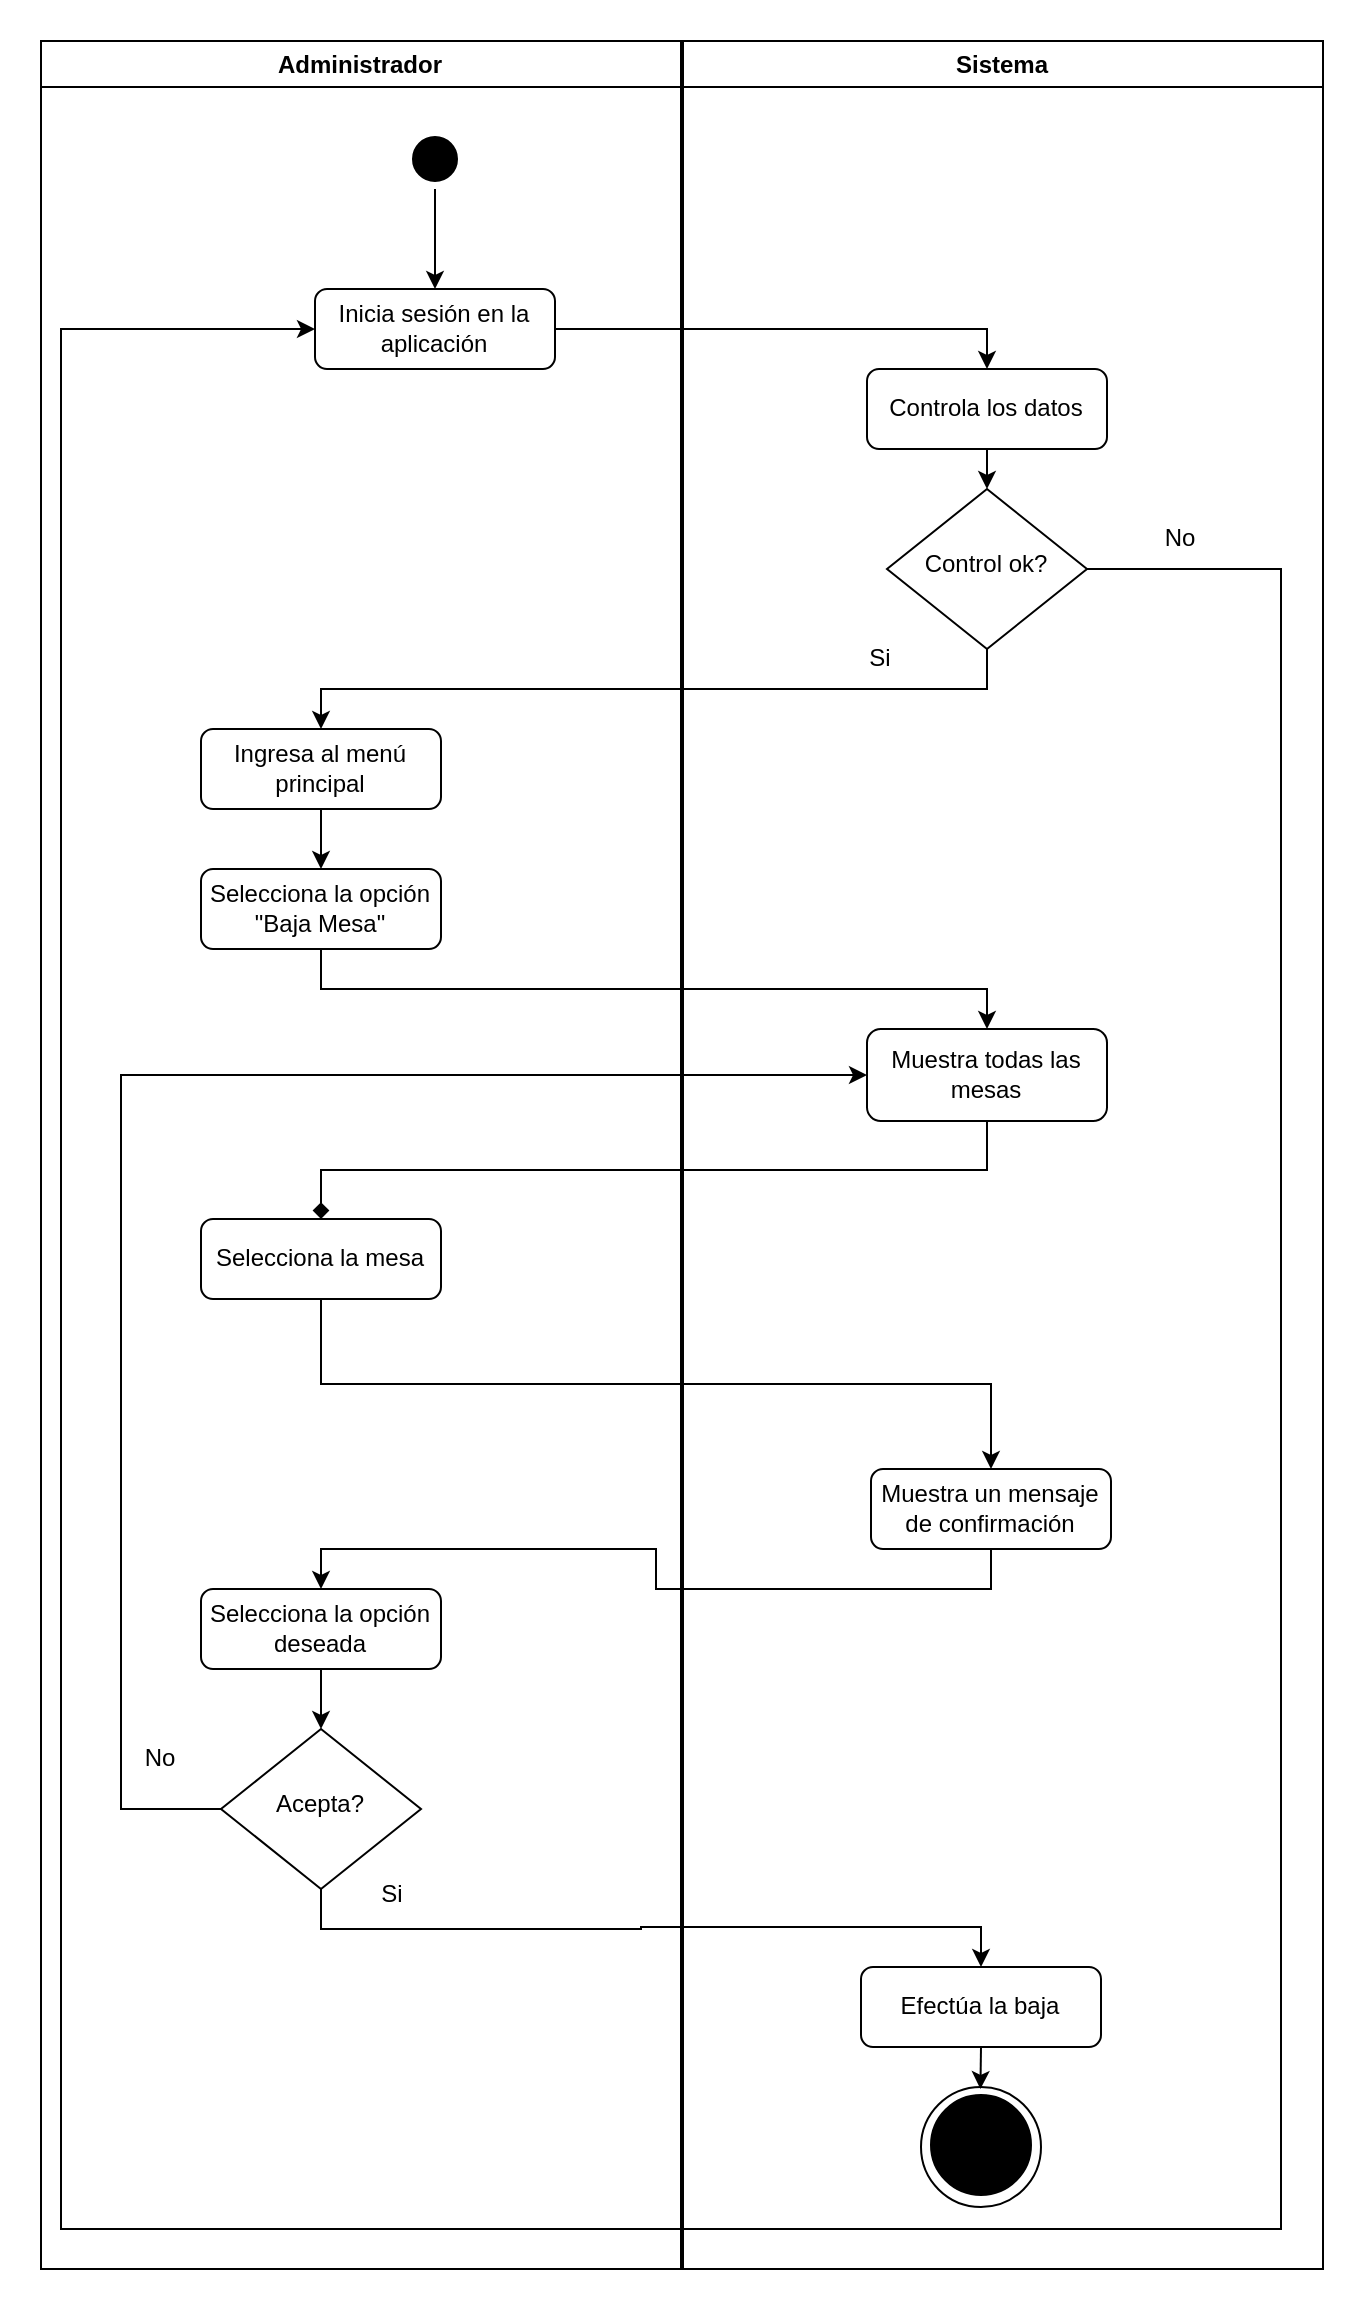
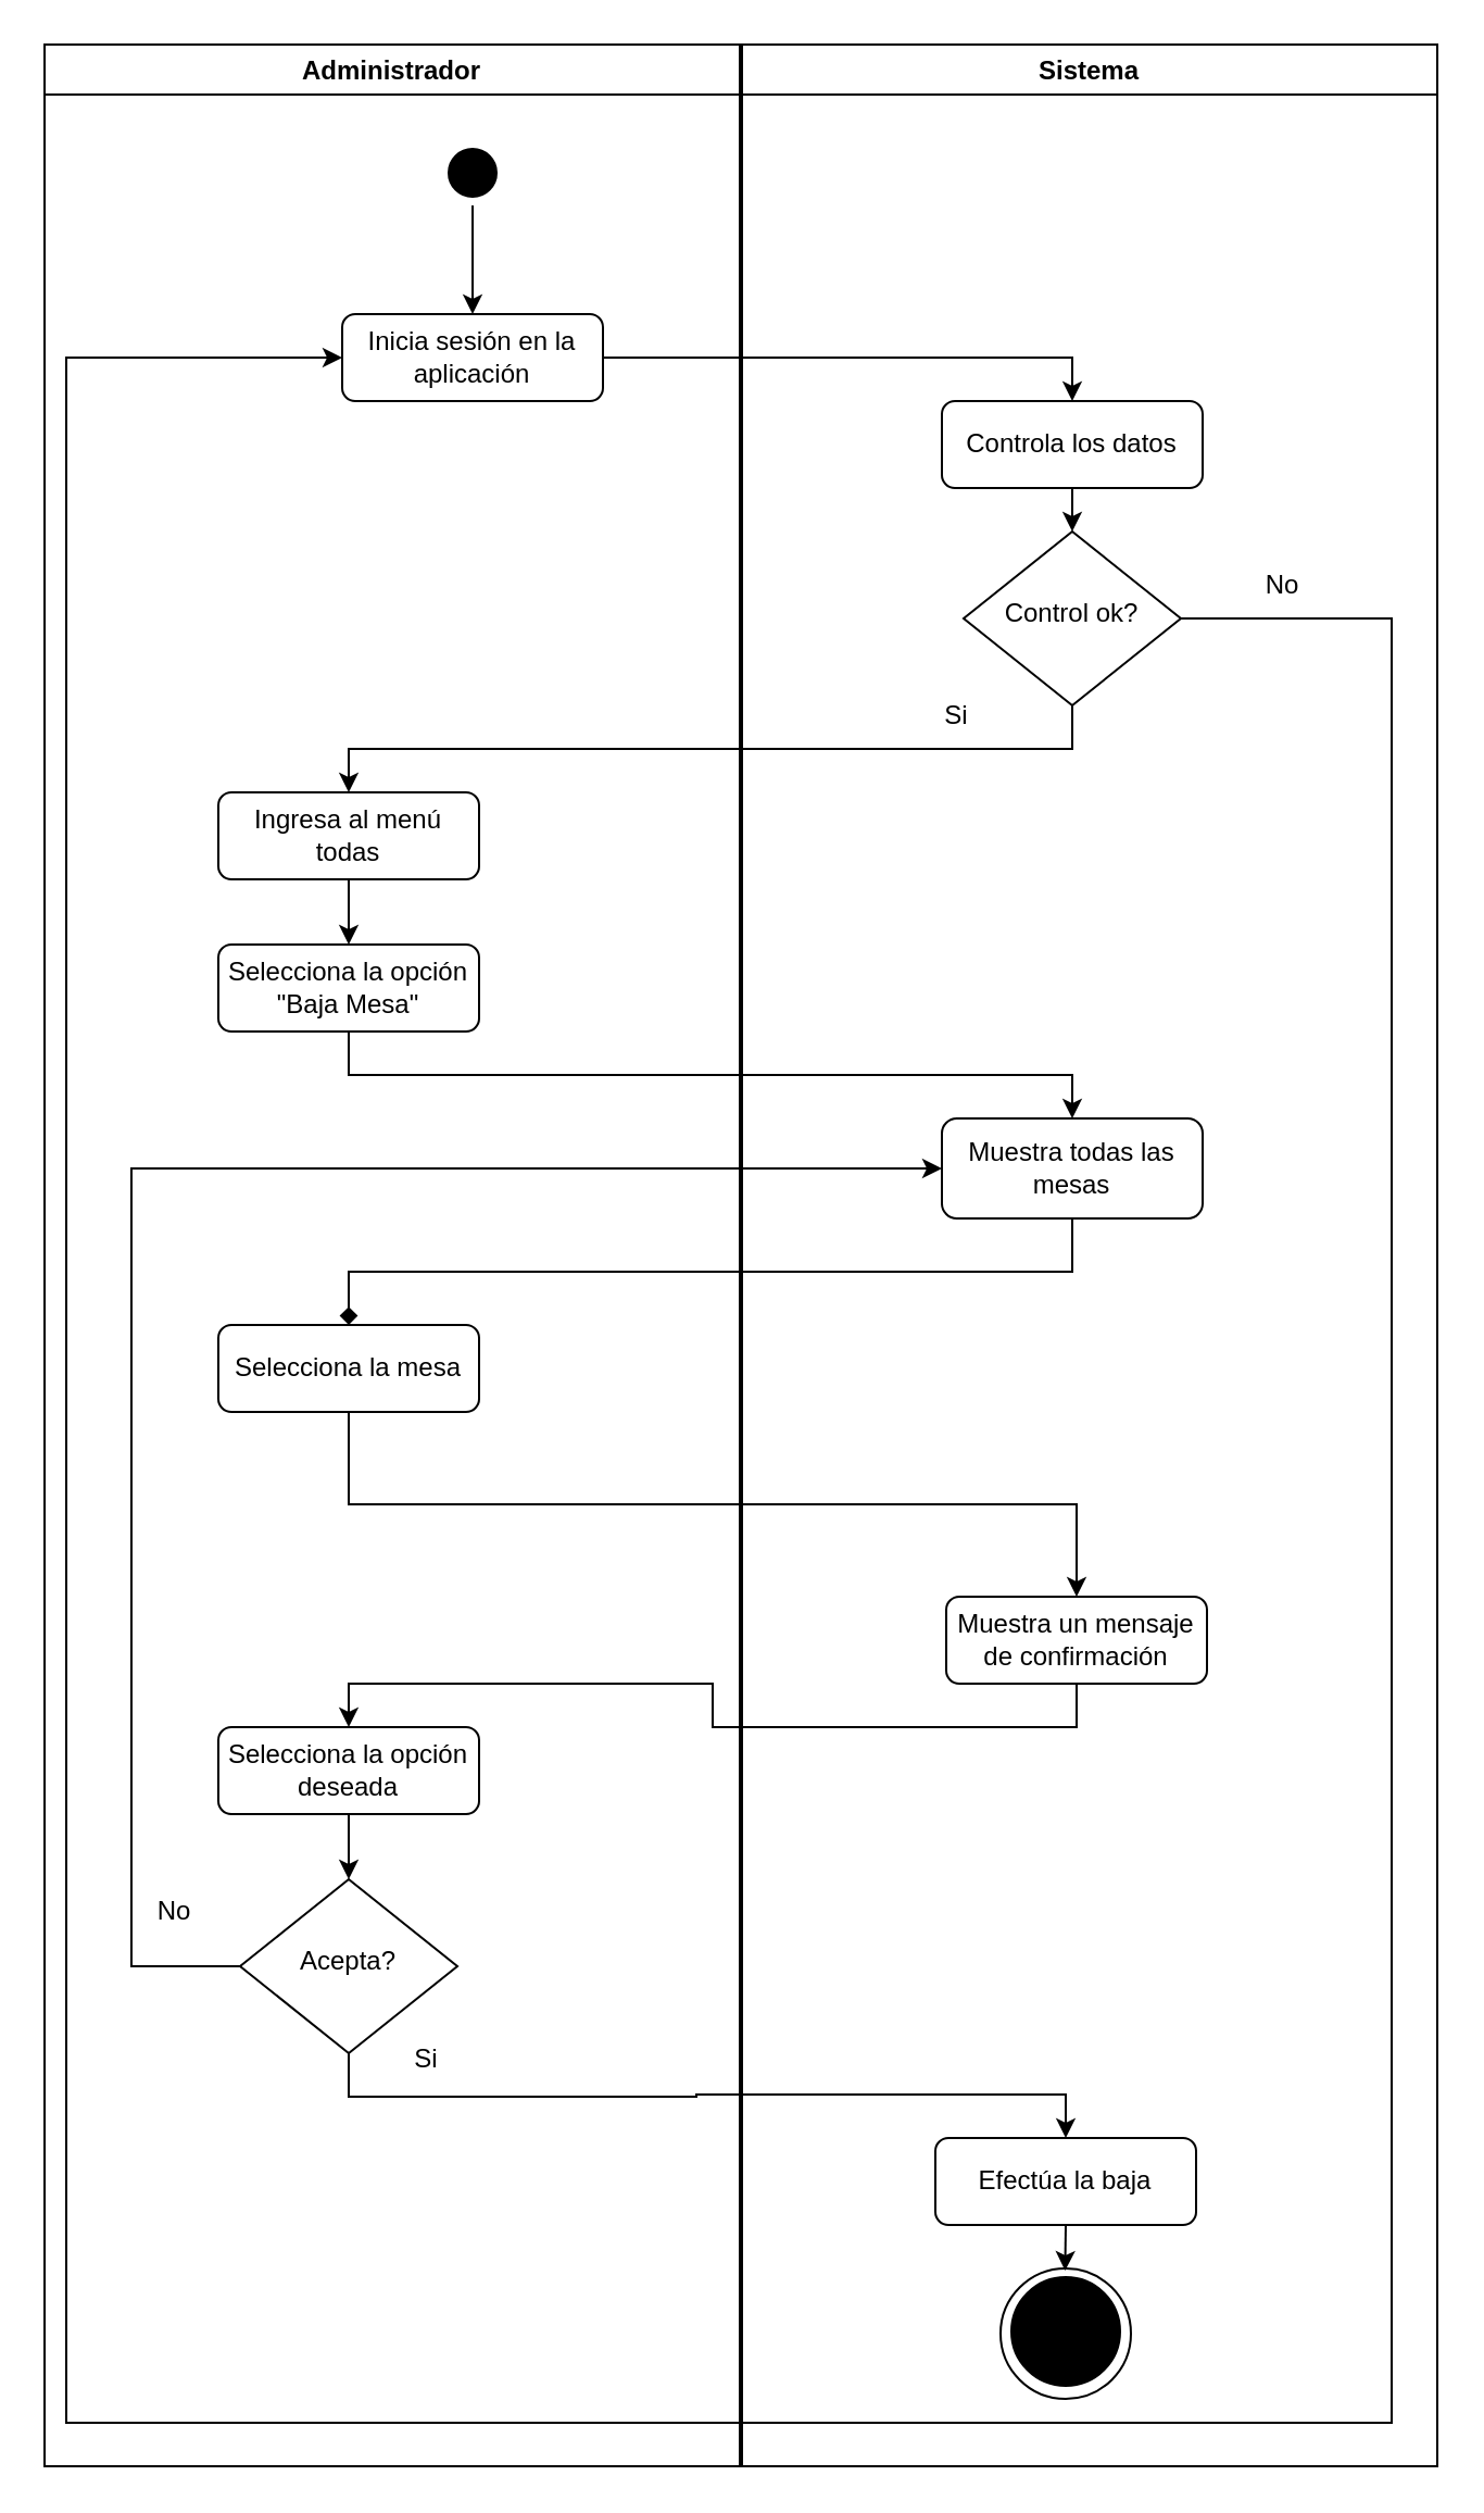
  <mxCell id="0" />
  <mxCell id="1" parent="0" />
  <mxCell id="2" style="edgeStyle=orthogonalEdgeStyle;rounded=0;orthogonalLoop=1;jettySize=auto;html=1;exitX=1;exitY=0.5;exitDx=0;exitDy=0;entryX=0.5;entryY=0;entryDx=0;entryDy=0;" edge="1" parent="1" source="3" target="18"><mxGeometry relative="1" as="geometry" /></mxCell>
  <mxCell id="3" value="Inicia sesión en la aplicación" style="rounded=1;whiteSpace=wrap;html=1;fontSize=12;glass=0;strokeWidth=1;shadow=0;" vertex="1" parent="1"><mxGeometry x="157" y="144" width="120" height="40" as="geometry" /></mxCell>
  <mxCell id="4" style="edgeStyle=orthogonalEdgeStyle;rounded=0;orthogonalLoop=1;jettySize=auto;html=1;exitX=0.5;exitY=1;exitDx=0;exitDy=0;entryX=0.5;entryY=0;entryDx=0;entryDy=0;" edge="1" parent="1" source="6" target="3"><mxGeometry relative="1" as="geometry" /></mxCell>
  <mxCell id="5" value="Administrador" style="swimlane;" vertex="1" parent="1"><mxGeometry y="20" width="320" height="1114" as="geometry" x="20" /></mxCell>
  <mxCell id="6" value="" style="ellipse;html=1;shape=startState;fillColor=#000000;strokeColor=#000000;" vertex="1" parent="5"><mxGeometry x="182" y="44" width="30" height="30" as="geometry" /></mxCell>
- <mxCell id="7" value="Ingresa al menú principal" style="rounded=1;whiteSpace=wrap;html=1;fontSize=12;glass=0;strokeWidth=1;shadow=0;" vertex="1" parent="5"><mxGeometry x="80" y="344" width="120" height="40" as="geometry" /></mxCell>
+ <mxCell id="7" value="Ingresa al menú todas" style="rounded=1;whiteSpace=wrap;html=1;fontSize=12;glass=0;strokeWidth=1;shadow=0;" vertex="1" parent="5"><mxGeometry x="80" y="344" width="120" height="40" as="geometry" /></mxCell>
  <mxCell id="8" value="Selecciona la opción &quot;Baja Mesa&quot;" style="rounded=1;whiteSpace=wrap;html=1;fontSize=12;glass=0;strokeWidth=1;shadow=0;" vertex="1" parent="5"><mxGeometry x="80" y="414" width="120" height="40" as="geometry" /></mxCell>
  <mxCell id="9" style="edgeStyle=orthogonalEdgeStyle;rounded=0;orthogonalLoop=1;jettySize=auto;html=1;exitX=0.5;exitY=1;exitDx=0;exitDy=0;entryX=0.5;entryY=0;entryDx=0;entryDy=0;" edge="1" parent="5" source="7" target="8"><mxGeometry relative="1" as="geometry" /></mxCell>
  <mxCell id="10" value="Selecciona la mesa" style="rounded=1;whiteSpace=wrap;html=1;fontSize=12;glass=0;strokeWidth=1;shadow=0;" vertex="1" parent="5"><mxGeometry x="80" y="589" width="120" height="40" as="geometry" /></mxCell>
  <mxCell id="11" value="Acepta?" style="rhombus;whiteSpace=wrap;html=1;shadow=0;fontFamily=Helvetica;fontSize=12;align=center;strokeWidth=1;spacing=6;spacingTop=-4;" vertex="1" parent="5"><mxGeometry x="90" y="844" width="100" height="80" as="geometry" /></mxCell>
  <mxCell id="12" style="edgeStyle=orthogonalEdgeStyle;rounded=0;orthogonalLoop=1;jettySize=auto;html=1;exitX=0.5;exitY=1;exitDx=0;exitDy=0;entryX=0.5;entryY=0;entryDx=0;entryDy=0;" edge="1" parent="5" source="13" target="11"><mxGeometry relative="1" as="geometry" /></mxCell>
  <mxCell id="13" value="Selecciona la opción deseada" style="rounded=1;whiteSpace=wrap;html=1;fontSize=12;glass=0;strokeWidth=1;shadow=0;" vertex="1" parent="5"><mxGeometry x="80" y="774" width="120" height="40" as="geometry" /></mxCell>
  <mxCell id="14" value="No" style="text;html=1;align=center;verticalAlign=middle;whiteSpace=wrap;rounded=0;" vertex="1" parent="5"><mxGeometry x="30" y="844" width="60" height="30" as="geometry" /></mxCell>
  <mxCell id="15" value="Si" style="text;html=1;align=center;verticalAlign=middle;whiteSpace=wrap;rounded=0;" vertex="1" parent="5"><mxGeometry x="146" y="912" width="60" height="30" as="geometry" /></mxCell>
  <mxCell id="16" value="Sistema" style="swimlane;" vertex="1" parent="1"><mxGeometry x="341" y="20" width="320" height="1114" as="geometry" /></mxCell>
  <mxCell id="17" style="edgeStyle=orthogonalEdgeStyle;rounded=0;orthogonalLoop=1;jettySize=auto;html=1;exitX=0.5;exitY=1;exitDx=0;exitDy=0;entryX=0.5;entryY=0;entryDx=0;entryDy=0;" edge="1" parent="16" source="18" target="19"><mxGeometry relative="1" as="geometry" /></mxCell>
  <mxCell id="18" value="Controla los datos" style="rounded=1;whiteSpace=wrap;html=1;fontSize=12;glass=0;strokeWidth=1;shadow=0;" vertex="1" parent="16"><mxGeometry x="92" y="164" width="120" height="40" as="geometry" /></mxCell>
  <mxCell id="19" value="Control ok?" style="rhombus;whiteSpace=wrap;html=1;shadow=0;fontFamily=Helvetica;fontSize=12;align=center;strokeWidth=1;spacing=6;spacingTop=-4;" vertex="1" parent="16"><mxGeometry x="102" y="224" width="100" height="80" as="geometry" /></mxCell>
  <mxCell id="20" value="No" style="text;html=1;align=center;verticalAlign=middle;whiteSpace=wrap;rounded=0;" vertex="1" parent="16"><mxGeometry x="219" y="234" width="60" height="30" as="geometry" /></mxCell>
  <mxCell id="21" value="Si" style="text;html=1;align=center;verticalAlign=middle;whiteSpace=wrap;rounded=0;" vertex="1" parent="16"><mxGeometry x="69" y="294" width="60" height="30" as="geometry" /></mxCell>
  <mxCell id="22" value="Muestra todas las mesas" style="rounded=1;whiteSpace=wrap;html=1;fontSize=12;glass=0;strokeWidth=1;shadow=0;" vertex="1" parent="16"><mxGeometry x="92" y="494" width="120" height="46" as="geometry" /></mxCell>
  <mxCell id="23" value="Muestra un mensaje de confirmación" style="rounded=1;whiteSpace=wrap;html=1;fontSize=12;glass=0;strokeWidth=1;shadow=0;" vertex="1" parent="16"><mxGeometry x="94" y="714" width="120" height="40" as="geometry" /></mxCell>
  <mxCell id="24" value="" style="group;fillColor=none;gradientColor=none;" vertex="1" connectable="0" parent="16"><mxGeometry x="119" y="964" width="60" height="60" as="geometry" /></mxCell>
  <mxCell id="25" value="" style="ellipse;whiteSpace=wrap;html=1;aspect=fixed;fillStyle=auto;" vertex="1" parent="24"><mxGeometry y="59" width="60" height="60" as="geometry" /></mxCell>
  <mxCell id="26" value="Fin" style="ellipse;whiteSpace=wrap;html=1;aspect=fixed;fillStyle=solid;fillColor=#000000;" vertex="1" parent="24"><mxGeometry x="5" y="63" width="50" height="50" as="geometry" /></mxCell>
  <mxCell id="27" style="edgeStyle=orthogonalEdgeStyle;rounded=0;orthogonalLoop=1;jettySize=auto;html=1;exitX=0.5;exitY=1;exitDx=0;exitDy=0;" edge="1" parent="16" source="28"><mxGeometry relative="1" as="geometry"><mxPoint x="148.706" y="1024" as="targetPoint" /></mxGeometry></mxCell>
  <mxCell id="28" value="Efectúa la baja" style="rounded=1;whiteSpace=wrap;html=1;fontSize=12;glass=0;strokeWidth=1;shadow=0;" vertex="1" parent="16"><mxGeometry x="89" y="963" width="120" height="40" as="geometry" /></mxCell>
  <mxCell id="29" style="edgeStyle=orthogonalEdgeStyle;rounded=0;orthogonalLoop=1;jettySize=auto;html=1;exitX=1;exitY=0.5;exitDx=0;exitDy=0;entryX=0;entryY=0.5;entryDx=0;entryDy=0;" edge="1" parent="1" source="19" target="3"><mxGeometry relative="1" as="geometry"><mxPoint x="630" y="414" as="targetPoint" /><Array as="points"><mxPoint x="640" y="284" /><mxPoint x="640" y="1114" /><mxPoint x="30" y="1114" /><mxPoint x="30" y="164" /></Array></mxGeometry></mxCell>
  <mxCell id="30" style="edgeStyle=orthogonalEdgeStyle;rounded=0;orthogonalLoop=1;jettySize=auto;html=1;exitX=0.5;exitY=1;exitDx=0;exitDy=0;entryX=0.5;entryY=0;entryDx=0;entryDy=0;" edge="1" parent="1" source="19" target="7"><mxGeometry relative="1" as="geometry" /></mxCell>
  <mxCell id="31" style="edgeStyle=orthogonalEdgeStyle;rounded=0;orthogonalLoop=1;jettySize=auto;html=1;exitX=0.5;exitY=1;exitDx=0;exitDy=0;entryX=0.5;entryY=0;entryDx=0;entryDy=0;" edge="1" parent="1" source="8" target="22"><mxGeometry relative="1" as="geometry" /></mxCell>
  <mxCell id="32" style="edgeStyle=orthogonalEdgeStyle;rounded=0;orthogonalLoop=1;jettySize=auto;html=1;exitX=0.5;exitY=1;exitDx=0;exitDy=0;entryX=0.5;entryY=0;entryDx=0;entryDy=0;endArrow=diamond;" edge="1" parent="1" source="22" target="10"><mxGeometry relative="1" as="geometry" /></mxCell>
  <mxCell id="33" style="edgeStyle=orthogonalEdgeStyle;rounded=0;orthogonalLoop=1;jettySize=auto;html=1;exitX=0.5;exitY=1;exitDx=0;exitDy=0;entryX=0.5;entryY=0;entryDx=0;entryDy=0;" edge="1" parent="1" source="10" target="23"><mxGeometry relative="1" as="geometry" /></mxCell>
  <mxCell id="34" style="edgeStyle=orthogonalEdgeStyle;rounded=0;orthogonalLoop=1;jettySize=auto;html=1;exitX=0.5;exitY=1;exitDx=0;exitDy=0;entryX=0.5;entryY=0;entryDx=0;entryDy=0;" edge="1" parent="1" source="23" target="13"><mxGeometry relative="1" as="geometry" /></mxCell>
  <mxCell id="35" style="edgeStyle=orthogonalEdgeStyle;rounded=0;orthogonalLoop=1;jettySize=auto;html=1;exitX=0;exitY=0.5;exitDx=0;exitDy=0;entryX=0;entryY=0.5;entryDx=0;entryDy=0;" edge="1" parent="1" source="11" target="22"><mxGeometry relative="1" as="geometry"><Array as="points"><mxPoint x="60" y="904" /><mxPoint x="60" y="537" /></Array></mxGeometry></mxCell>
  <mxCell id="36" style="edgeStyle=orthogonalEdgeStyle;rounded=0;orthogonalLoop=1;jettySize=auto;html=1;exitX=0.5;exitY=1;exitDx=0;exitDy=0;entryX=0.5;entryY=0;entryDx=0;entryDy=0;" edge="1" parent="1" source="11" target="28"><mxGeometry relative="1" as="geometry" /></mxCell>
